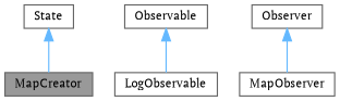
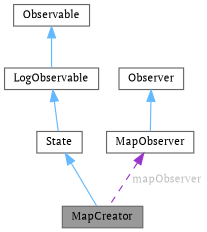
  digraph {
    fontname="PT Serif"
    node [color=gray40 fillcolor=white fontname="PT Serif" fontsize=10 shape=box style=filled]
    edge [color=steelblue1 dir=back fontname="PT Serif" fontsize=10 labelfontname=Helvetica labelfontsize=10 style=solid]
    n1 [fillcolor=grey60 fontcolor=black height=0.2 label=MapCreator width=0.4]
    n2 [height=0.2 label=State width=0.4]
    n3 [height=0.2 label=LogObservable width=0.4]
    n4 [height=0.2 label=MapObserver width=0.4]
    n5 [height=0.2 label=Observable width=0.4]
    n6 [height=0.2 label=Observer width=0.4]
    n2 -> n1
+   n3 -> n2
+   n4 -> n1 [color=darkorchid3 fontcolor=grey label=" mapObserver" style=dashed]
    n5 -> n3
    n6 -> n4
  }
